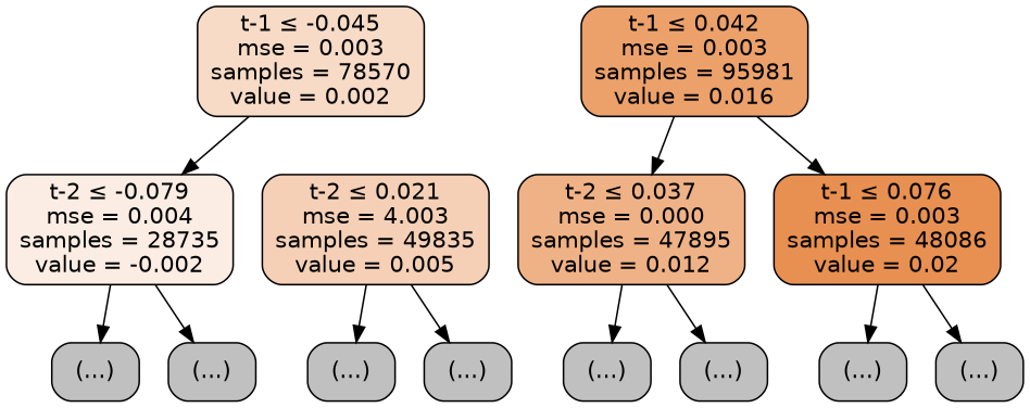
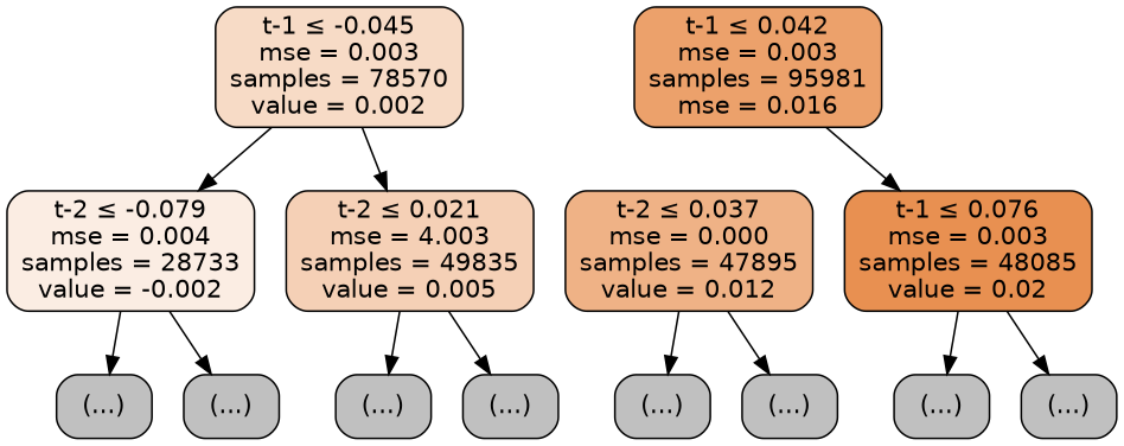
  digraph {
    node [color=black fillcolor="#C0C0C0" fontname=helvetica shape=box style="filled, rounded"]
    edge [fontname=helvetica]
    n1 [fillcolor="#e5813949" label=<t-1 &le; -0.045<br/>mse = 0.003<br/>samples = 78570<br/>value = 0.002>]
-   n2 [fillcolor="#e5813923" label=<t-2 &le; -0.079<br/>mse = 0.004<br/>samples = 28735<br/>value = -0.002>]
+   n2 [fillcolor="#e5813923" label=<t-2 &le; -0.079<br/>mse = 0.004<br/>samples = 28733<br/>value = -0.002>]
    n3 [fillcolor="#e581395e" label=<t-2 &le; 0.021<br/>mse = 4.003<br/>samples = 49835<br/>value = 0.005>]
-   n4 [fillcolor="#e58139be" label=<t-1 &le; 0.042<br/>mse = 0.003<br/>samples = 95981<br/>value = 0.016>]
+   n4 [fillcolor="#e58139be" label=<t-1 &le; 0.042<br/>mse = 0.003<br/>samples = 95981<br/>mse = 0.016>]
    n5 [fillcolor="#e581399c" label=<t-2 &le; 0.037<br/>mse = 0.000<br/>samples = 47895<br/>value = 0.012>]
-   n6 [fillcolor="#e58139e0" label=<t-1 &le; 0.076<br/>mse = 0.003<br/>samples = 48086<br/>value = 0.02>]
+   n6 [fillcolor="#e58139e0" label=<t-1 &le; 0.076<br/>mse = 0.003<br/>samples = 48085<br/>value = 0.02>]
    n7 [label="(...)"]
    n8 [label="(...)"]
    n9 [label="(...)"]
    n10 [label="(...)"]
    n11 [label="(...)"]
    n12 [label="(...)"]
    n13 [label="(...)"]
    n14 [label="(...)"]
    n1 -> n2
+   n1 -> n3
    n2 -> n7
    n2 -> n8
    n3 -> n9
    n3 -> n10
-   n4 -> n5
    n4 -> n6
    n5 -> n11
    n5 -> n12
    n6 -> n13
    n6 -> n14
  }
